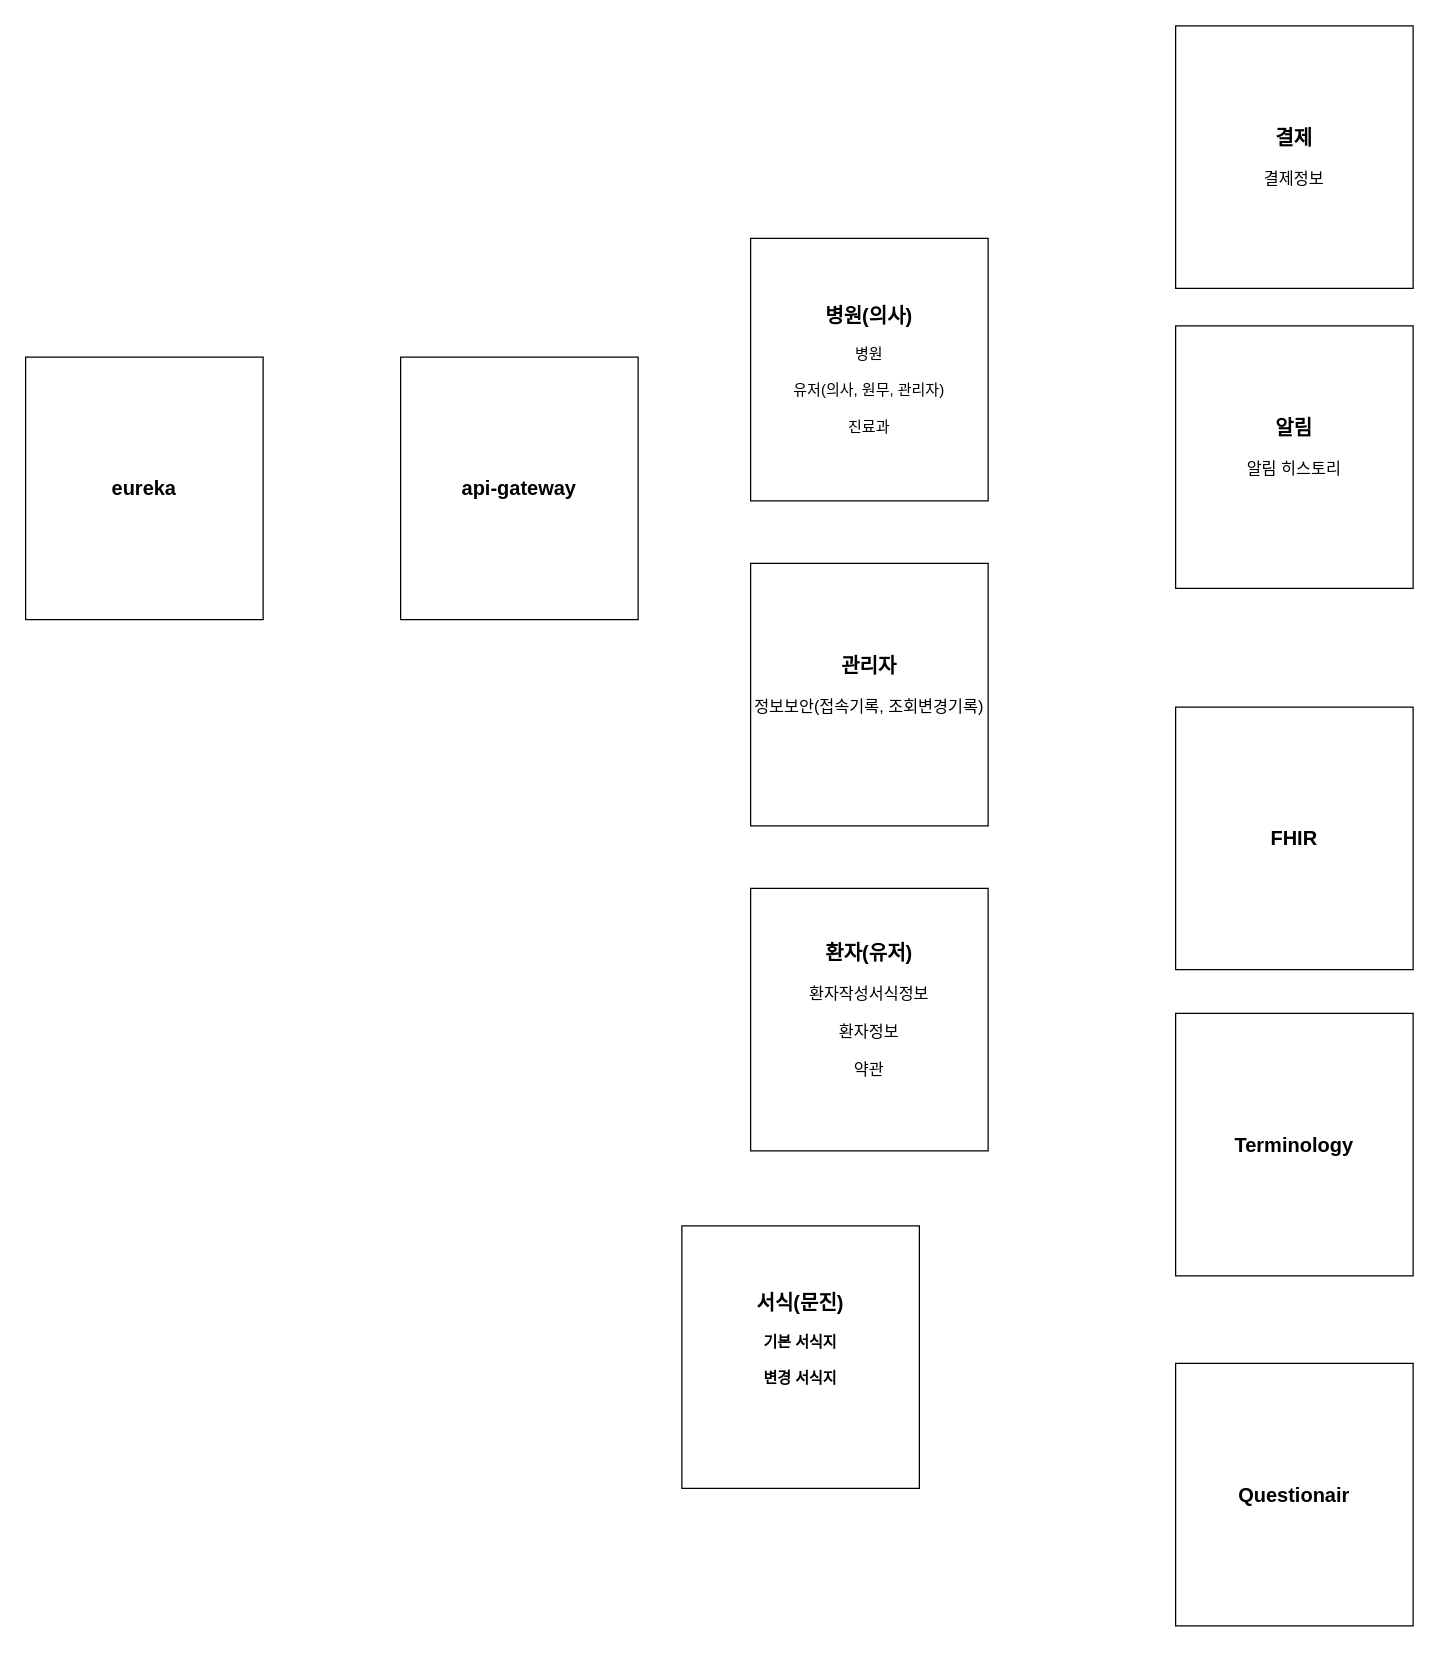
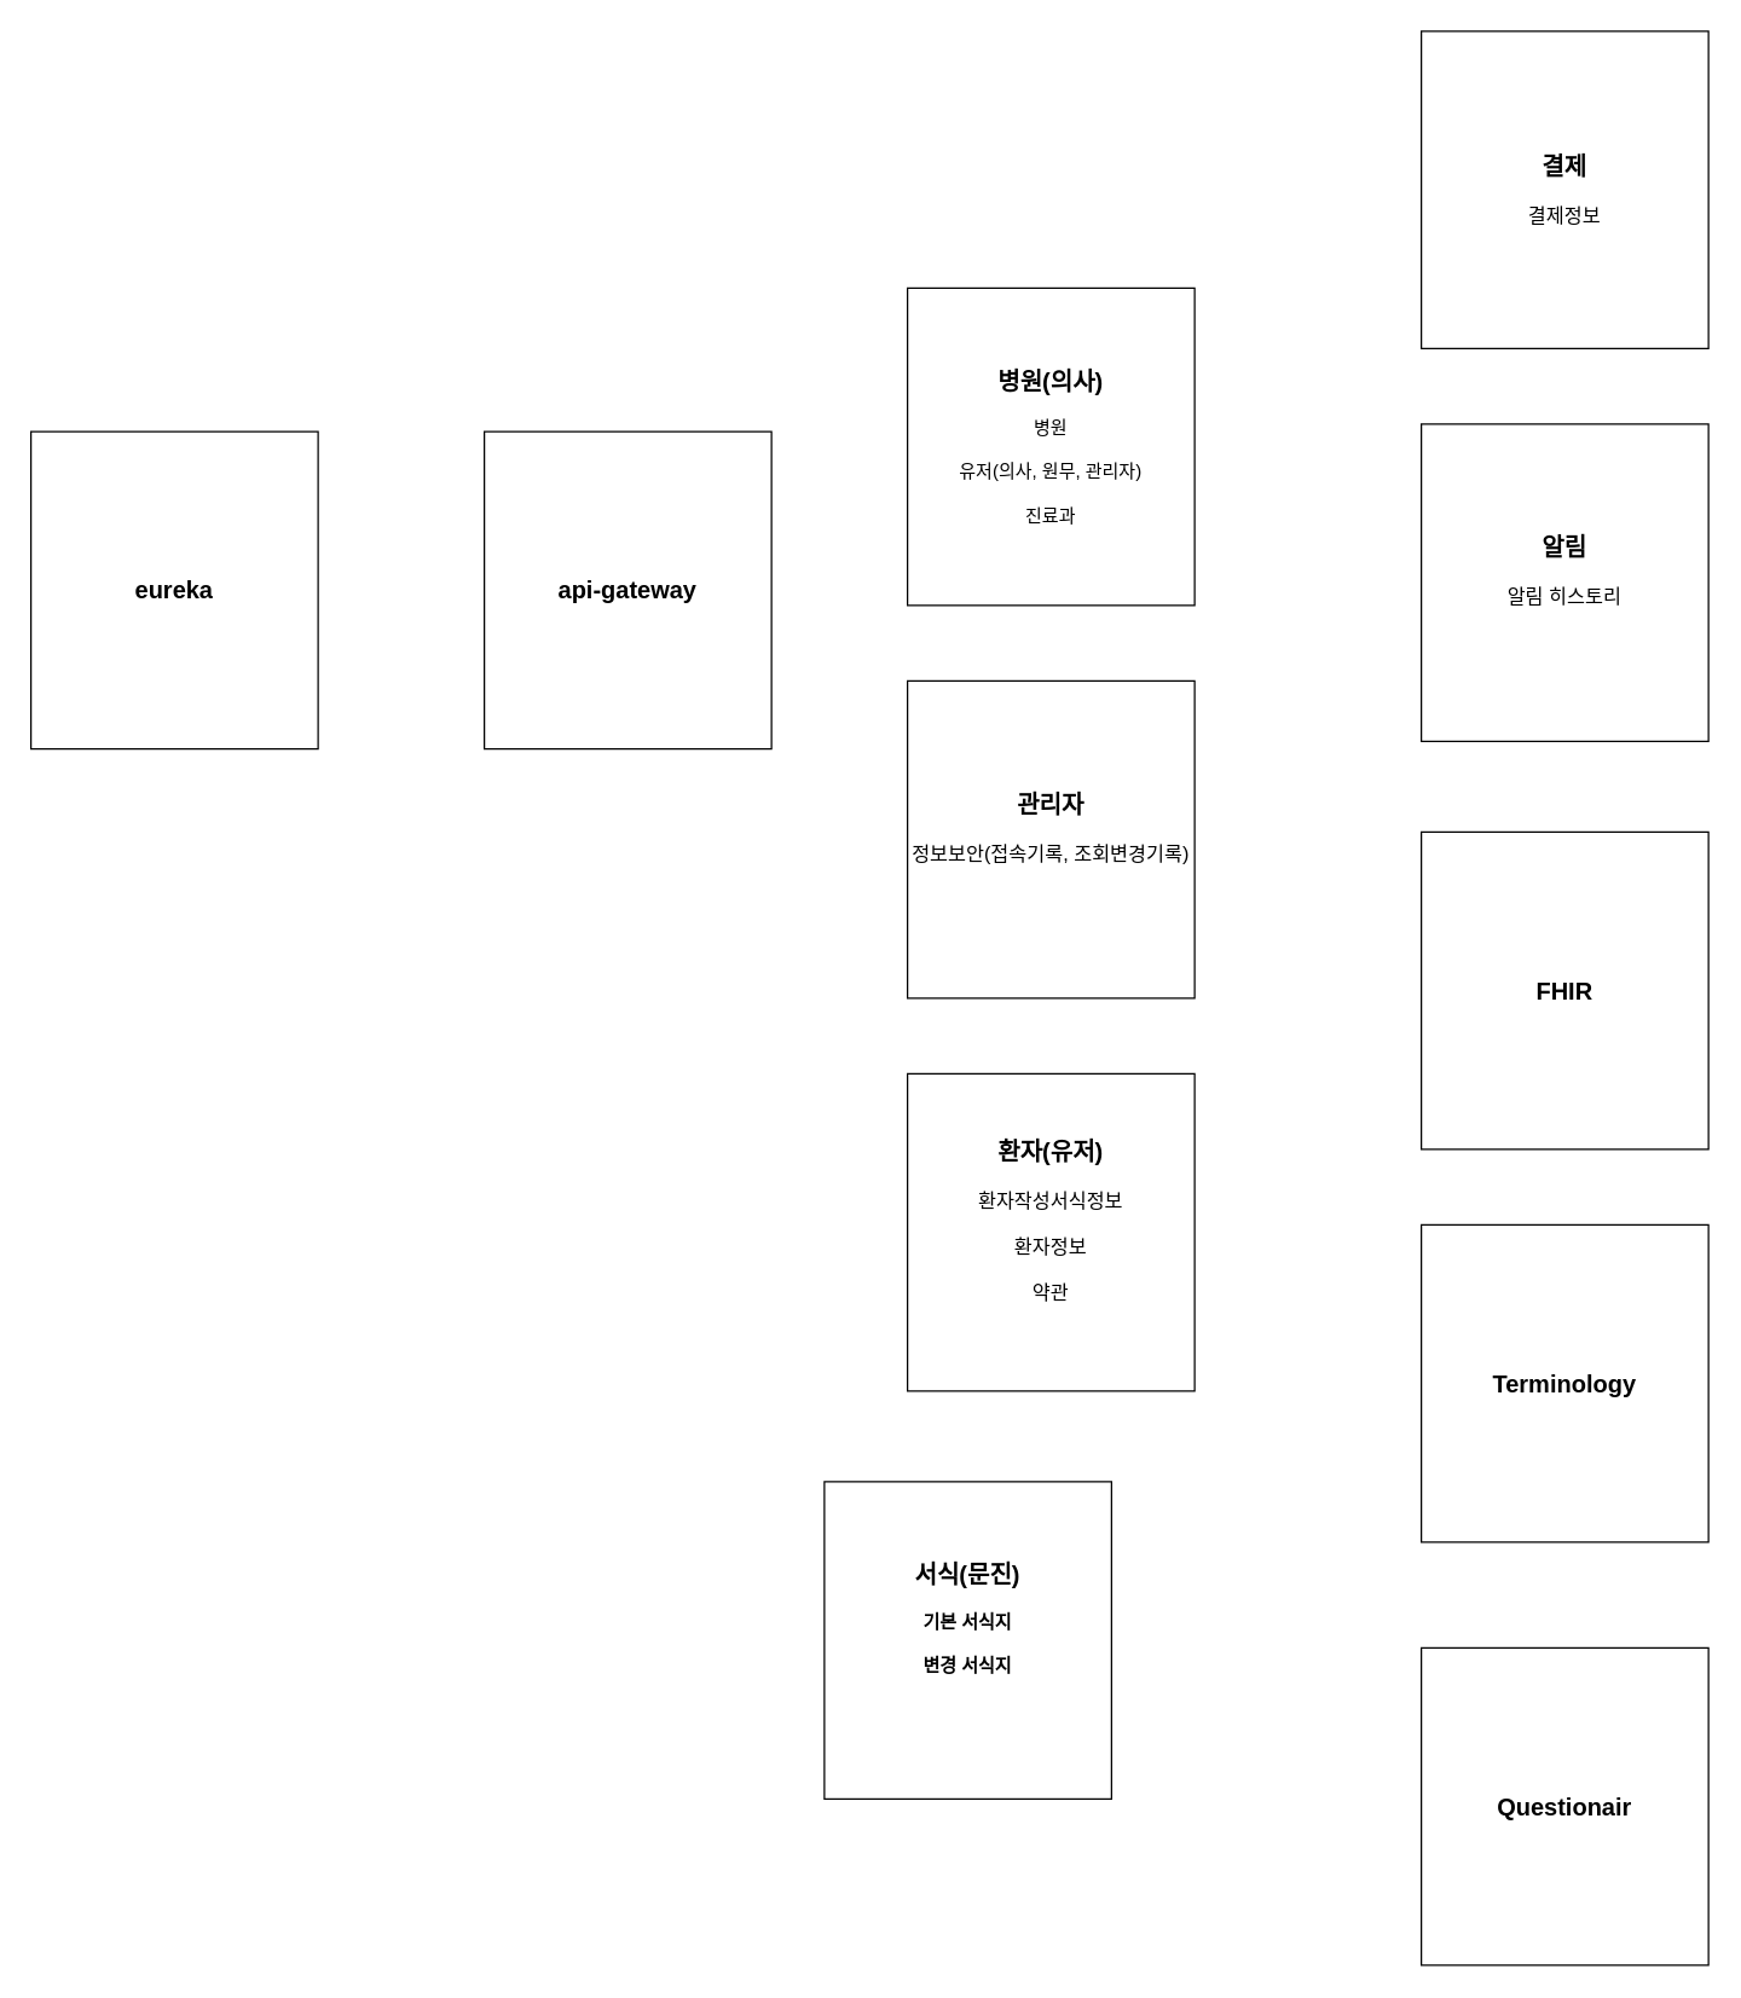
  <mxCell id="0" />
  <mxCell id="1" parent="0" />
  <mxCell id="2" value="&lt;b style=&quot;font-size: 16px;&quot;&gt;병원(의사)&lt;br&gt;&lt;/b&gt;&lt;br&gt;병원&lt;br&gt;&lt;br&gt;유저(의사, 원무, 관리자)&lt;br&gt;&lt;br&gt;진료과" style="rounded=0;whiteSpace=wrap;html=1;" parent="1" vertex="1"><mxGeometry x="600" y="190" width="190" height="210" as="geometry" /></mxCell>
  <mxCell id="3" value="&lt;font style=&quot;&quot;&gt;&lt;b style=&quot;&quot;&gt;&lt;font style=&quot;font-size: 16px;&quot;&gt;환자(유저)&lt;/font&gt;&lt;/b&gt;&lt;br&gt;&lt;br&gt;&lt;span style=&quot;font-size: 13px;&quot;&gt;환자작성서식정보&lt;/span&gt;&lt;br&gt;&lt;br&gt;&lt;span style=&quot;font-size: 13px;&quot;&gt;환자정보&lt;br&gt;&lt;br&gt;약관&lt;br&gt;&lt;/span&gt;&lt;br&gt;&lt;/font&gt;" style="rounded=0;whiteSpace=wrap;html=1;" parent="1" vertex="1"><mxGeometry x="600" y="710" width="190" height="210" as="geometry" /></mxCell>
  <mxCell id="4" value="&lt;span style=&quot;font-size: 16px;&quot;&gt;&lt;b&gt;관리자&lt;/b&gt;&lt;/span&gt;&lt;br&gt;&lt;br&gt;&lt;font style=&quot;font-size: 13px;&quot;&gt;정보보안(접속기록, 조회변경기록)&lt;br&gt;&lt;br&gt;&lt;/font&gt;" style="rounded=0;whiteSpace=wrap;html=1;" parent="1" vertex="1"><mxGeometry x="600" y="450" width="190" height="210" as="geometry" /></mxCell>
  <mxCell id="5" value="&lt;span style=&quot;&quot;&gt;&lt;b&gt;&lt;font style=&quot;font-size: 16px;&quot;&gt;서식(문진)&lt;/font&gt;&lt;br&gt;&lt;br&gt;기본 서식지&lt;br&gt;&lt;br&gt;변경 서식지&lt;br&gt;&lt;br&gt;&lt;br&gt;&lt;/b&gt;&lt;/span&gt;" style="rounded=0;whiteSpace=wrap;html=1;" parent="1" vertex="1"><mxGeometry x="545" y="980" width="190" height="210" as="geometry" /></mxCell>
- <mxCell id="6" value="&lt;span style=&quot;font-size: 16px;&quot;&gt;&lt;b&gt;알림&lt;/b&gt;&lt;/span&gt;&lt;br&gt;&lt;br&gt;&lt;font style=&quot;font-size: 13px;&quot;&gt;알림 히스토리&lt;br&gt;&lt;br&gt;&lt;/font&gt;" style="rounded=0;whiteSpace=wrap;html=1;" parent="1" vertex="1"><mxGeometry x="940" y="260" width="190" height="210" as="geometry" /></mxCell>
+ <mxCell id="6" value="&lt;span style=&quot;font-size: 16px;&quot;&gt;&lt;b&gt;알림&lt;/b&gt;&lt;/span&gt;&lt;br&gt;&lt;br&gt;&lt;font style=&quot;font-size: 13px;&quot;&gt;알림 히스토리&lt;br&gt;&lt;br&gt;&lt;/font&gt;" style="rounded=0;whiteSpace=wrap;html=1;" parent="1" vertex="1"><mxGeometry x="940" y="280" width="190" height="210" as="geometry" /></mxCell>
  <mxCell id="7" value="&lt;span style=&quot;font-size: 16px;&quot;&gt;&lt;b&gt;결제&lt;/b&gt;&lt;/span&gt;&lt;br&gt;&lt;br&gt;&lt;font style=&quot;font-size: 13px;&quot;&gt;결제정보&lt;br&gt;&lt;/font&gt;" style="rounded=0;whiteSpace=wrap;html=1;" parent="1" vertex="1"><mxGeometry x="940" y="20" width="190" height="210" as="geometry" /></mxCell>
  <mxCell id="8" value="&lt;span style=&quot;&quot;&gt;&lt;b&gt;&lt;span style=&quot;font-size: 16px;&quot;&gt;api-gateway&lt;/span&gt;&lt;br&gt;&lt;/b&gt;&lt;/span&gt;" style="rounded=0;whiteSpace=wrap;html=1;" parent="1" vertex="1"><mxGeometry x="320" y="285" width="190" height="210" as="geometry" /></mxCell>
  <mxCell id="9" value="&lt;span style=&quot;&quot;&gt;&lt;b&gt;&lt;span style=&quot;font-size: 16px;&quot;&gt;eureka&lt;/span&gt;&lt;br&gt;&lt;/b&gt;&lt;/span&gt;" style="rounded=0;whiteSpace=wrap;html=1;" parent="1" vertex="1"><mxGeometry x="20" y="285" width="190" height="210" as="geometry" /></mxCell>
- <mxCell id="10" value="&lt;font style=&quot;&quot;&gt;&lt;span style=&quot;font-size: 16px;&quot;&gt;&lt;b&gt;FHIR&lt;/b&gt;&lt;/span&gt;&lt;br&gt;&lt;/font&gt;" style="rounded=0;whiteSpace=wrap;html=1;" parent="1" vertex="1"><mxGeometry x="940" y="565" width="190" height="210" as="geometry" /></mxCell>
+ <mxCell id="10" value="&lt;font style=&quot;&quot;&gt;&lt;span style=&quot;font-size: 16px;&quot;&gt;&lt;b&gt;FHIR&lt;/b&gt;&lt;/span&gt;&lt;br&gt;&lt;/font&gt;" style="rounded=0;whiteSpace=wrap;html=1;" parent="1" vertex="1"><mxGeometry x="940" y="550" width="190" height="210" as="geometry" /></mxCell>
  <mxCell id="11" value="&lt;font style=&quot;&quot;&gt;&lt;span style=&quot;font-size: 16px;&quot;&gt;&lt;b&gt;Terminology&lt;/b&gt;&lt;/span&gt;&lt;br&gt;&lt;/font&gt;" style="rounded=0;whiteSpace=wrap;html=1;" parent="1" vertex="1"><mxGeometry x="940" y="810" width="190" height="210" as="geometry" /></mxCell>
  <mxCell id="12" value="&lt;font style=&quot;&quot;&gt;&lt;span style=&quot;font-size: 16px;&quot;&gt;&lt;b&gt;Questionair&lt;/b&gt;&lt;/span&gt;&lt;br&gt;&lt;/font&gt;" style="rounded=0;whiteSpace=wrap;html=1;" parent="1" vertex="1"><mxGeometry x="940" y="1090" width="190" height="210" as="geometry" /></mxCell>
